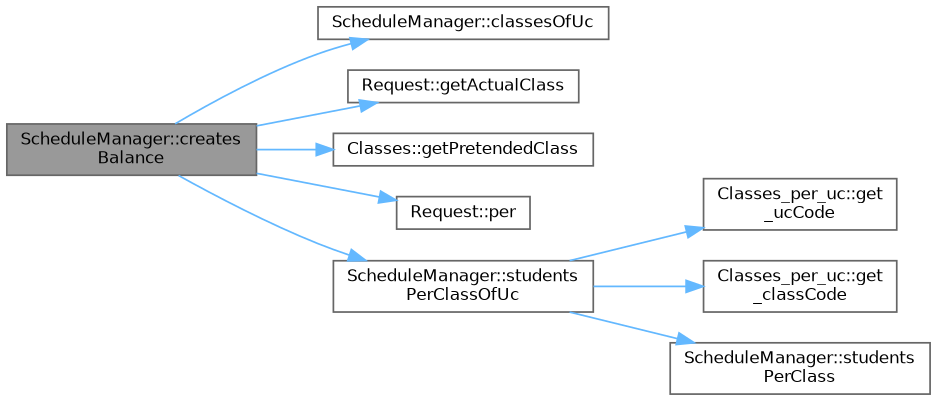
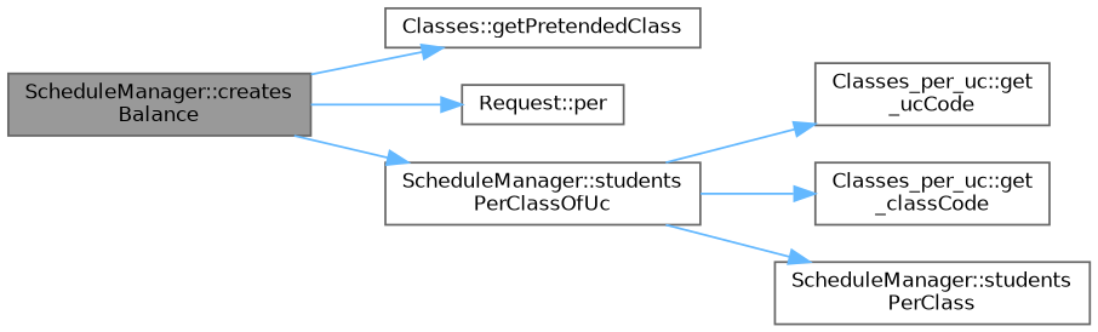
  digraph {
    rankdir=LR
    node [color=grey40 fillcolor=white fontname=Helvetica fontsize=10 shape=box style=filled]
    edge [color=steelblue1 fontname=Helvetica fontsize=10 labelfontname=Helvetica labelfontsize=10 style=solid]
    n1 [color=gray40 fillcolor=grey60 fontcolor=black height=0.2 label="ScheduleManager::creates\lBalance" width=0.4]
-   n2 [height=0.2 label="ScheduleManager::classesOfUc" width=0.4]
-   n3 [height=0.2 label="Request::getActualClass" width=0.4]
    n4 [height=0.2 label="Classes::getPretendedClass" width=0.4]
    n5 [height=0.2 label="Request::per" width=0.4]
    n6 [height=0.2 label="ScheduleManager::students\lPerClassOfUc" width=0.4]
    n7 [height=0.2 label="Classes_per_uc::get\l_ucCode" width=0.4]
    n8 [height=0.2 label="Classes_per_uc::get\l_classCode" width=0.4]
    n9 [height=0.2 label="ScheduleManager::students\lPerClass" width=0.4]
-   n1 -> n2
-   n1 -> n3
    n1 -> n4
    n1 -> n5
    n1 -> n6
    n6 -> n7
    n6 -> n8
    n6 -> n9
  }
